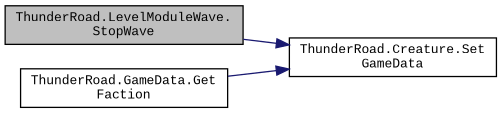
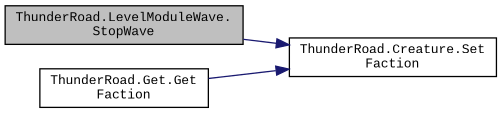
  digraph {
    fontname="Liberation Mono"
    rankdir=LR
    node [color=black fillcolor=white fontname="Liberation Mono" fontsize=10 shape=record style=filled]
    edge [color=midnightblue fontname="Liberation Mono" fontsize=10 labelfontname=Helvetica labelfontsize=10 style=solid]
    n1 [fillcolor=grey75 fontcolor=black height=0.2 label="ThunderRoad.LevelModuleWave.\lStopWave" width=0.4]
-   n2 [height=0.2 label="ThunderRoad.Creature.Set\lGameData" width=0.4]
-   n3 [height=0.2 label="ThunderRoad.GameData.Get\lFaction" width=0.4]
+   n2 [height=0.2 label="ThunderRoad.Creature.Set\lFaction" width=0.4]
+   n3 [height=0.2 label="ThunderRoad.Get.Get\lFaction" width=0.4]
    n1 -> n2
    n3 -> n2
  }
